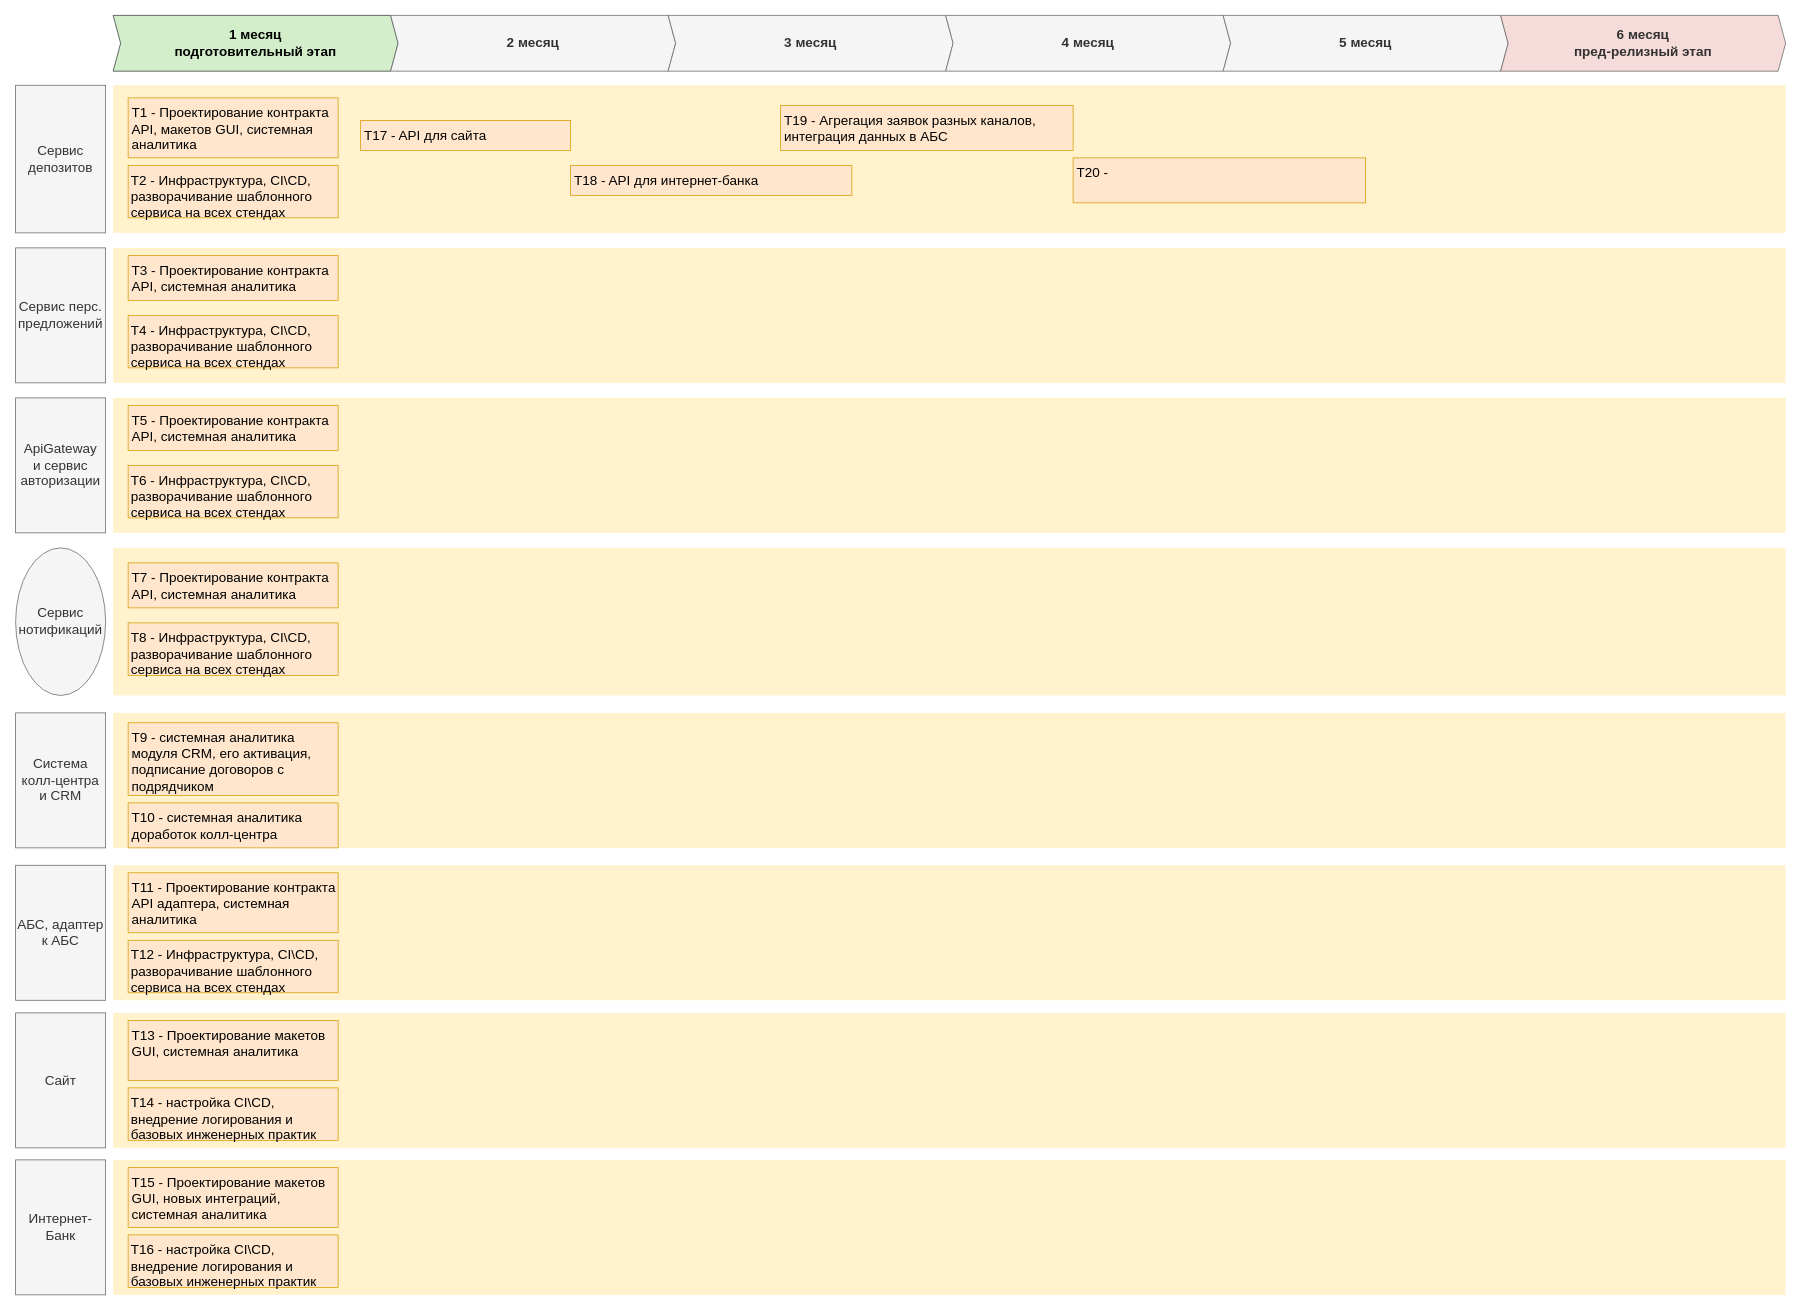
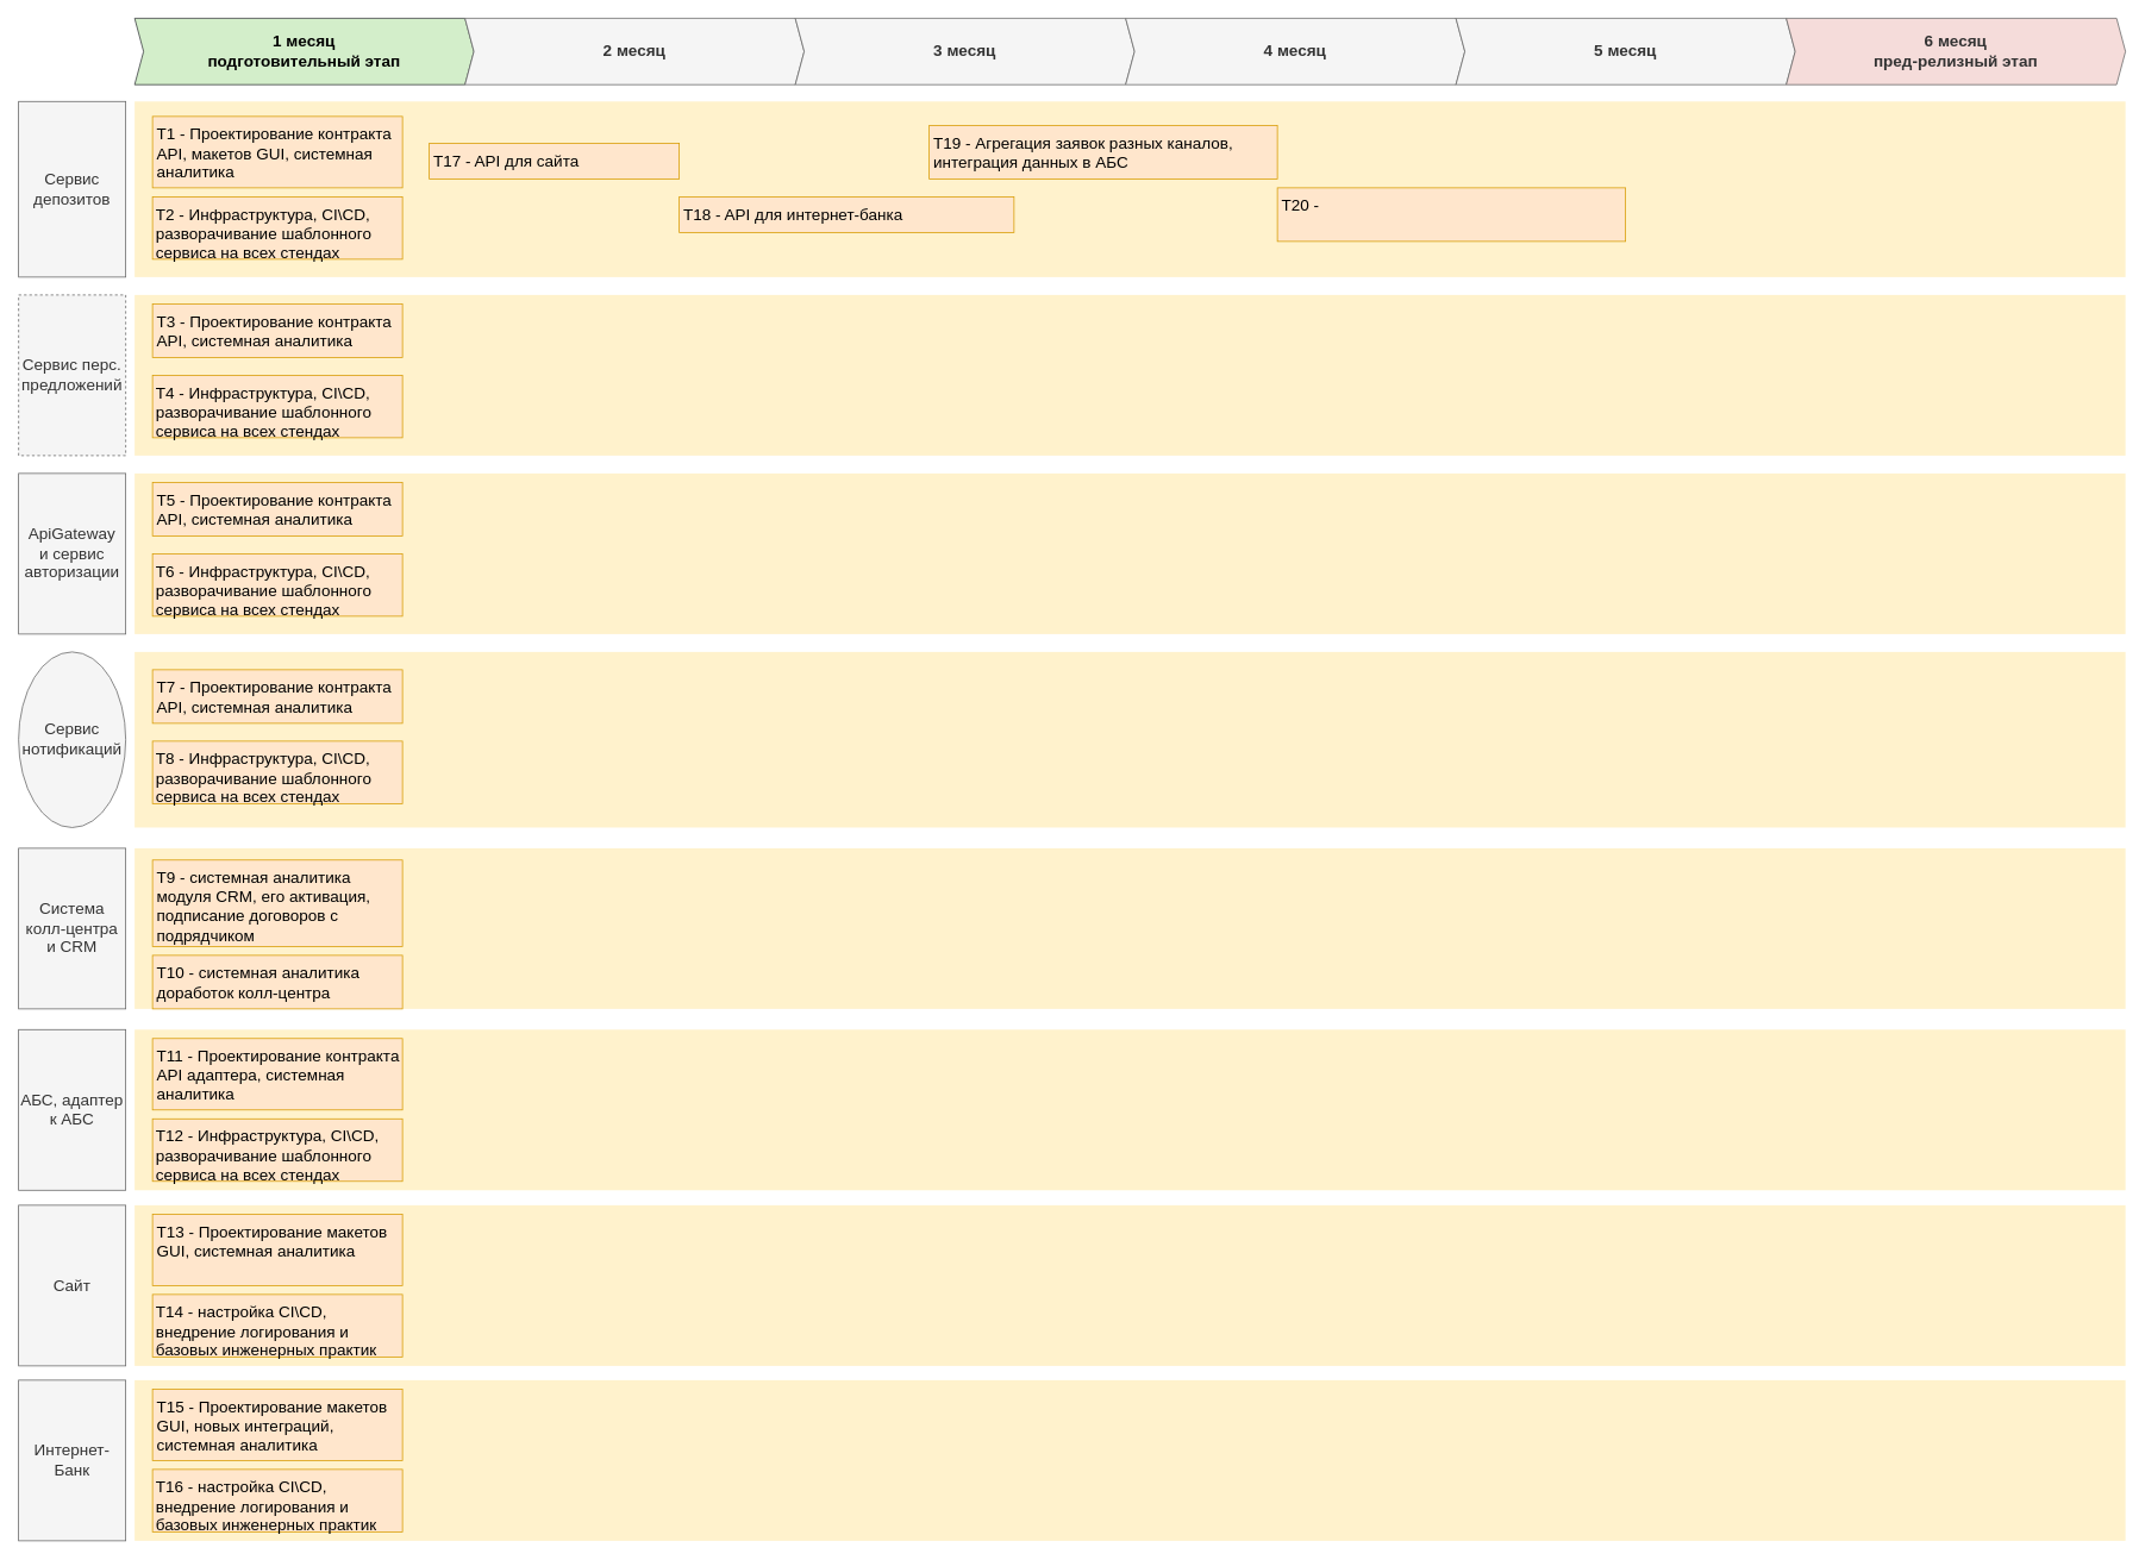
  <mxCell id="0" />
  <mxCell id="1" parent="0" />
  <mxCell id="2" value="" style="shape=rect;fillColor=#fff2cc;strokeColor=none;fontSize=24;html=1;whiteSpace=wrap;align=left;verticalAlign=top;spacing=5;rounded=0;" vertex="1" parent="1"><mxGeometry x="150" y="330" width="2230" height="180" as="geometry" /></mxCell>
  <mxCell id="3" value="" style="shape=rect;fillColor=#fff2cc;strokeColor=none;fontSize=24;html=1;whiteSpace=wrap;align=left;verticalAlign=top;spacing=5;rounded=0;" vertex="1" parent="1"><mxGeometry x="150" y="113.2" width="2230" height="196.8" as="geometry" /></mxCell>
  <mxCell id="4" value="T1 - Проектирование контракта API, макетов GUI, системная аналитика" style="shape=rect;fillColor=#ffe6cc;strokeColor=#d79b00;fontSize=18;html=1;whiteSpace=wrap;align=left;verticalAlign=top;spacing=5;rounded=0;" vertex="1" parent="1"><mxGeometry x="170" y="130" width="280" height="80" as="geometry" /></mxCell>
  <mxCell id="5" value="&lt;div style=&quot;text-align: left;&quot;&gt;&lt;span style=&quot;background-color: transparent; color: light-dark(rgb(0, 0, 0), rgb(255, 255, 255));&quot;&gt;&lt;font&gt;T2 - Инфраструктура, CI\CD, разворачивание шаблонного сервиса на всех стендах&amp;nbsp;&lt;/font&gt;&lt;/span&gt;&lt;/div&gt;" style="shape=rect;fillColor=#ffe6cc;strokeColor=#d79b00;fontSize=18;html=1;whiteSpace=wrap;align=center;verticalAlign=top;spacing=5;rounded=0;" vertex="1" parent="1"><mxGeometry x="170" y="220" width="280" height="70" as="geometry" /></mxCell>
  <mxCell id="6" value="Сервис депозитов" style="rounded=0;whiteSpace=wrap;html=1;fillColor=#f5f5f5;fontColor=#333333;strokeColor=#666666;fontSize=18;" vertex="1" parent="1"><mxGeometry x="20" y="113.2" width="120" height="196.8" as="geometry" /></mxCell>
- <mxCell id="7" value="Сервис перс.&lt;div&gt;предложений&lt;/div&gt;" style="rounded=0;whiteSpace=wrap;html=1;fillColor=#f5f5f5;fontColor=#333333;strokeColor=#666666;fontSize=18;" vertex="1" parent="1"><mxGeometry x="20" y="330" width="120" height="180" as="geometry" /></mxCell>
+ <mxCell id="7" value="Сервис перс.&lt;div&gt;предложений&lt;/div&gt;" style="rounded=0;whiteSpace=wrap;html=1;fillColor=#f5f5f5;fontColor=#333333;strokeColor=#666666;fontSize=18;dashed=1;" vertex="1" parent="1"><mxGeometry x="20" y="330" width="120" height="180" as="geometry" /></mxCell>
  <mxCell id="8" value="1 месяц&lt;div&gt;подготовительный этап&lt;/div&gt;" style="shape=step;perimeter=stepPerimeter;whiteSpace=wrap;html=1;fixedSize=1;size=10;fillColor=#D3EECA;strokeColor=#36393d;fontSize=18;fontStyle=1;align=center;rounded=0;" vertex="1" parent="1"><mxGeometry x="150" y="20" width="380" height="74.4" as="geometry" /></mxCell>
  <mxCell id="9" value="2 месяц" style="shape=step;perimeter=stepPerimeter;whiteSpace=wrap;html=1;fixedSize=1;size=10;fillColor=#f5f5f5;strokeColor=#666666;fontSize=18;fontStyle=1;align=center;rounded=0;fontColor=#333333;" vertex="1" parent="1"><mxGeometry x="520" y="20" width="380" height="74.4" as="geometry" /></mxCell>
  <mxCell id="10" value="3 месяц" style="shape=step;perimeter=stepPerimeter;whiteSpace=wrap;html=1;fixedSize=1;size=10;fillColor=#f5f5f5;strokeColor=#666666;fontSize=18;fontStyle=1;align=center;rounded=0;fontColor=#333333;" vertex="1" parent="1"><mxGeometry x="890" y="20" width="380" height="74.4" as="geometry" /></mxCell>
  <mxCell id="11" value="4 месяц" style="shape=step;perimeter=stepPerimeter;whiteSpace=wrap;html=1;fixedSize=1;size=10;fillColor=#f5f5f5;strokeColor=#666666;fontSize=18;fontStyle=1;align=center;rounded=0;fontColor=#333333;" vertex="1" parent="1"><mxGeometry x="1260" y="20" width="380" height="74.4" as="geometry" /></mxCell>
  <mxCell id="12" value="5 месяц" style="shape=step;perimeter=stepPerimeter;whiteSpace=wrap;html=1;fixedSize=1;size=10;fillColor=#f5f5f5;strokeColor=#666666;fontSize=18;fontStyle=1;align=center;rounded=0;fontColor=#333333;" vertex="1" parent="1"><mxGeometry x="1630" y="20" width="380" height="74.4" as="geometry" /></mxCell>
  <mxCell id="13" value="6 месяц&lt;div&gt;пред-релизный этап&lt;/div&gt;" style="shape=step;perimeter=stepPerimeter;whiteSpace=wrap;html=1;fixedSize=1;size=10;fillColor=#F5DCDA;strokeColor=#666666;fontSize=18;fontStyle=1;align=center;rounded=0;fontColor=#333333;direction=east;" vertex="1" parent="1"><mxGeometry x="2000" y="20" width="380" height="74.4" as="geometry" /></mxCell>
  <mxCell id="14" value="" style="shape=rect;fillColor=#fff2cc;strokeColor=none;fontSize=24;html=1;whiteSpace=wrap;align=left;verticalAlign=top;spacing=5;rounded=0;" vertex="1" parent="1"><mxGeometry x="150" y="530" width="2230" height="180" as="geometry" /></mxCell>
  <mxCell id="15" value="ApiGateway&lt;div&gt;и сервис авторизации&lt;/div&gt;" style="rounded=0;whiteSpace=wrap;html=1;fillColor=#f5f5f5;fontColor=#333333;strokeColor=#666666;fontSize=18;" vertex="1" parent="1"><mxGeometry x="20" y="530" width="120" height="180" as="geometry" /></mxCell>
  <mxCell id="16" value="" style="shape=rect;fillColor=#fff2cc;strokeColor=none;fontSize=24;html=1;whiteSpace=wrap;align=left;verticalAlign=top;spacing=5;rounded=0;" vertex="1" parent="1"><mxGeometry x="150" y="730" width="2230" height="196.8" as="geometry" /></mxCell>
  <mxCell id="17" value="Сервис нотификаций" style="ellipse;whiteSpace=wrap;html=1;fillColor=#f5f5f5;fontColor=#333333;strokeColor=#666666;fontSize=18;" vertex="1" parent="1"><mxGeometry x="20" y="730" width="120" height="196.8" as="geometry" /></mxCell>
  <mxCell id="18" value="" style="shape=rect;fillColor=#fff2cc;strokeColor=none;fontSize=24;html=1;whiteSpace=wrap;align=left;verticalAlign=top;spacing=5;rounded=0;" vertex="1" parent="1"><mxGeometry x="150" y="950" width="2230" height="180" as="geometry" /></mxCell>
  <mxCell id="19" value="Система колл-центра и CRM" style="rounded=0;whiteSpace=wrap;html=1;fillColor=#f5f5f5;fontColor=#333333;strokeColor=#666666;fontSize=18;" vertex="1" parent="1"><mxGeometry x="20" y="950" width="120" height="180" as="geometry" /></mxCell>
  <mxCell id="20" value="" style="shape=rect;fillColor=#fff2cc;strokeColor=none;fontSize=24;html=1;whiteSpace=wrap;align=left;verticalAlign=top;spacing=5;rounded=0;" vertex="1" parent="1"><mxGeometry x="150" y="1153.2" width="2230" height="180" as="geometry" /></mxCell>
  <mxCell id="21" value="АБС, адаптер к АБС" style="rounded=0;whiteSpace=wrap;html=1;fillColor=#f5f5f5;fontColor=#333333;strokeColor=#666666;fontSize=18;" vertex="1" parent="1"><mxGeometry x="20" y="1153.2" width="120" height="180" as="geometry" /></mxCell>
  <mxCell id="22" value="T3 - Проектирование контракта API, системная аналитика" style="shape=rect;fillColor=#ffe6cc;strokeColor=#d79b00;fontSize=18;html=1;whiteSpace=wrap;align=left;verticalAlign=top;spacing=5;rounded=0;" vertex="1" parent="1"><mxGeometry x="170" y="340" width="280" height="60" as="geometry" /></mxCell>
  <mxCell id="23" value="&lt;div style=&quot;text-align: left;&quot;&gt;&lt;span style=&quot;background-color: transparent; color: light-dark(rgb(0, 0, 0), rgb(255, 255, 255));&quot;&gt;&lt;font&gt;T4 - Инфраструктура, CI\CD, разворачивание шаблонного сервиса на всех стендах&amp;nbsp;&lt;/font&gt;&lt;/span&gt;&lt;/div&gt;" style="shape=rect;fillColor=#ffe6cc;strokeColor=#d79b00;fontSize=18;html=1;whiteSpace=wrap;align=center;verticalAlign=top;spacing=5;rounded=0;" vertex="1" parent="1"><mxGeometry x="170" y="420" width="280" height="70" as="geometry" /></mxCell>
  <mxCell id="24" value="T5 - Проектирование контракта API, системная аналитика" style="shape=rect;fillColor=#ffe6cc;strokeColor=#d79b00;fontSize=18;html=1;whiteSpace=wrap;align=left;verticalAlign=top;spacing=5;rounded=0;" vertex="1" parent="1"><mxGeometry x="170" y="540" width="280" height="60" as="geometry" /></mxCell>
  <mxCell id="25" value="&lt;div style=&quot;text-align: left;&quot;&gt;&lt;span style=&quot;background-color: transparent; color: light-dark(rgb(0, 0, 0), rgb(255, 255, 255));&quot;&gt;&lt;font&gt;T6 - Инфраструктура, CI\CD, разворачивание шаблонного сервиса на всех стендах&amp;nbsp;&lt;/font&gt;&lt;/span&gt;&lt;/div&gt;" style="shape=rect;fillColor=#ffe6cc;strokeColor=#d79b00;fontSize=18;html=1;whiteSpace=wrap;align=center;verticalAlign=top;spacing=5;rounded=0;" vertex="1" parent="1"><mxGeometry x="170" y="620" width="280" height="70" as="geometry" /></mxCell>
  <mxCell id="26" value="T11 - Проектирование контракта API адаптера, системная аналитика" style="shape=rect;fillColor=#ffe6cc;strokeColor=#d79b00;fontSize=18;html=1;whiteSpace=wrap;align=left;verticalAlign=top;spacing=5;rounded=0;" vertex="1" parent="1"><mxGeometry x="170" y="1163.2" width="280" height="80" as="geometry" /></mxCell>
  <mxCell id="27" value="&lt;div style=&quot;text-align: left;&quot;&gt;&lt;span style=&quot;background-color: transparent; color: light-dark(rgb(0, 0, 0), rgb(255, 255, 255));&quot;&gt;&lt;font&gt;T12 - Инфраструктура, CI\CD, разворачивание шаблонного сервиса на всех стендах&amp;nbsp;&lt;/font&gt;&lt;/span&gt;&lt;/div&gt;" style="shape=rect;fillColor=#ffe6cc;strokeColor=#d79b00;fontSize=18;html=1;whiteSpace=wrap;align=center;verticalAlign=top;spacing=5;rounded=0;" vertex="1" parent="1"><mxGeometry x="170" y="1253.2" width="280" height="70" as="geometry" /></mxCell>
  <mxCell id="28" value="T7 - Проектирование контракта API, системная аналитика" style="shape=rect;fillColor=#ffe6cc;strokeColor=#d79b00;fontSize=18;html=1;whiteSpace=wrap;align=left;verticalAlign=top;spacing=5;rounded=0;" vertex="1" parent="1"><mxGeometry x="170" y="750" width="280" height="60" as="geometry" /></mxCell>
  <mxCell id="29" value="&lt;div style=&quot;text-align: left;&quot;&gt;&lt;span style=&quot;background-color: transparent; color: light-dark(rgb(0, 0, 0), rgb(255, 255, 255));&quot;&gt;&lt;font&gt;T8 - Инфраструктура, CI\CD, разворачивание шаблонного сервиса на всех стендах&amp;nbsp;&lt;/font&gt;&lt;/span&gt;&lt;/div&gt;" style="shape=rect;fillColor=#ffe6cc;strokeColor=#d79b00;fontSize=18;html=1;whiteSpace=wrap;align=center;verticalAlign=top;spacing=5;rounded=0;" vertex="1" parent="1"><mxGeometry x="170" y="830" width="280" height="70" as="geometry" /></mxCell>
  <mxCell id="30" value="T9 - системная аналитика модуля CRM, его активация, подписание договоров с подрядчиком" style="shape=rect;fillColor=#ffe6cc;strokeColor=#d79b00;fontSize=18;html=1;whiteSpace=wrap;align=left;verticalAlign=top;spacing=5;rounded=0;" vertex="1" parent="1"><mxGeometry x="170" y="963.2" width="280" height="96.8" as="geometry" /></mxCell>
  <mxCell id="31" value="" style="shape=rect;fillColor=#fff2cc;strokeColor=none;fontSize=24;html=1;whiteSpace=wrap;align=left;verticalAlign=top;spacing=5;rounded=0;" vertex="1" parent="1"><mxGeometry x="150" y="1350" width="2230" height="180" as="geometry" /></mxCell>
  <mxCell id="32" value="Сайт" style="rounded=0;whiteSpace=wrap;html=1;fillColor=#f5f5f5;fontColor=#333333;strokeColor=#666666;fontSize=18;" vertex="1" parent="1"><mxGeometry x="20" y="1350" width="120" height="180" as="geometry" /></mxCell>
  <mxCell id="33" value="T13 - Проектирование макетов GUI, системная аналитика" style="shape=rect;fillColor=#ffe6cc;strokeColor=#d79b00;fontSize=18;html=1;whiteSpace=wrap;align=left;verticalAlign=top;spacing=5;rounded=0;" vertex="1" parent="1"><mxGeometry x="170" y="1360" width="280" height="80" as="geometry" /></mxCell>
  <mxCell id="34" value="&lt;div style=&quot;text-align: left;&quot;&gt;&lt;span style=&quot;background-color: transparent; color: light-dark(rgb(0, 0, 0), rgb(255, 255, 255));&quot;&gt;&lt;font&gt;T14 - настройка CI\CD, внедрение логирования и базовых инженерных практик&lt;/font&gt;&lt;/span&gt;&lt;/div&gt;" style="shape=rect;fillColor=#ffe6cc;strokeColor=#d79b00;fontSize=18;html=1;whiteSpace=wrap;align=center;verticalAlign=top;spacing=5;rounded=0;" vertex="1" parent="1"><mxGeometry x="170" y="1450" width="280" height="70" as="geometry" /></mxCell>
  <mxCell id="35" value="" style="shape=rect;fillColor=#fff2cc;strokeColor=none;fontSize=24;html=1;whiteSpace=wrap;align=left;verticalAlign=top;spacing=5;rounded=0;" vertex="1" parent="1"><mxGeometry x="150" y="1546" width="2230" height="180" as="geometry" /></mxCell>
  <mxCell id="36" value="Интернет-Банк" style="rounded=0;whiteSpace=wrap;html=1;fillColor=#f5f5f5;fontColor=#333333;strokeColor=#666666;fontSize=18;" vertex="1" parent="1"><mxGeometry x="20" y="1546" width="120" height="180" as="geometry" /></mxCell>
  <mxCell id="37" value="T15 - Проектирование макетов GUI, новых интеграций, системная аналитика" style="shape=rect;fillColor=#ffe6cc;strokeColor=#d79b00;fontSize=18;html=1;whiteSpace=wrap;align=left;verticalAlign=top;spacing=5;rounded=0;" vertex="1" parent="1"><mxGeometry x="170" y="1556" width="280" height="80" as="geometry" /></mxCell>
  <mxCell id="38" value="&lt;div style=&quot;text-align: left;&quot;&gt;&lt;span style=&quot;background-color: transparent; color: light-dark(rgb(0, 0, 0), rgb(255, 255, 255));&quot;&gt;&lt;font&gt;T16 -&amp;nbsp;&lt;/font&gt;&lt;/span&gt;&lt;span style=&quot;background-color: transparent; color: light-dark(rgb(0, 0, 0), rgb(255, 255, 255));&quot;&gt;настройка CI\CD, внедрение логирования и базовых инженерных практик&lt;/span&gt;&lt;/div&gt;" style="shape=rect;fillColor=#ffe6cc;strokeColor=#d79b00;fontSize=18;html=1;whiteSpace=wrap;align=center;verticalAlign=top;spacing=5;rounded=0;" vertex="1" parent="1"><mxGeometry x="170" y="1646" width="280" height="70" as="geometry" /></mxCell>
  <mxCell id="39" value="T10 - системная аналитика доработок колл-центра" style="shape=rect;fillColor=#ffe6cc;strokeColor=#d79b00;fontSize=18;html=1;whiteSpace=wrap;align=left;verticalAlign=top;spacing=5;rounded=0;" vertex="1" parent="1"><mxGeometry x="170" y="1070" width="280" height="60" as="geometry" /></mxCell>
  <mxCell id="40" value="T17 - API для сайта" style="shape=rect;fillColor=#ffe6cc;strokeColor=#d79b00;fontSize=18;html=1;whiteSpace=wrap;align=left;verticalAlign=top;spacing=5;rounded=0;" vertex="1" parent="1"><mxGeometry x="480" y="160" width="280" height="40" as="geometry" /></mxCell>
  <mxCell id="41" value="T18 - API для интернет-банка" style="shape=rect;fillColor=#ffe6cc;strokeColor=#d79b00;fontSize=18;html=1;whiteSpace=wrap;align=left;verticalAlign=top;spacing=5;rounded=0;" vertex="1" parent="1"><mxGeometry x="760" y="220" width="375" height="40" as="geometry" /></mxCell>
  <mxCell id="42" value="T19 - Агрегация заявок разных каналов, интеграция данных в АБС" style="shape=rect;fillColor=#ffe6cc;strokeColor=#d79b00;fontSize=18;html=1;whiteSpace=wrap;align=left;verticalAlign=top;spacing=5;rounded=0;" vertex="1" parent="1"><mxGeometry x="1040" y="140" width="390" height="60" as="geometry" /></mxCell>
  <mxCell id="43" value="T20 -&amp;nbsp;" style="shape=rect;fillColor=#ffe6cc;strokeColor=#d79b00;fontSize=18;html=1;whiteSpace=wrap;align=left;verticalAlign=top;spacing=5;rounded=0;" vertex="1" parent="1"><mxGeometry x="1430" y="210" width="390" height="60" as="geometry" /></mxCell>
